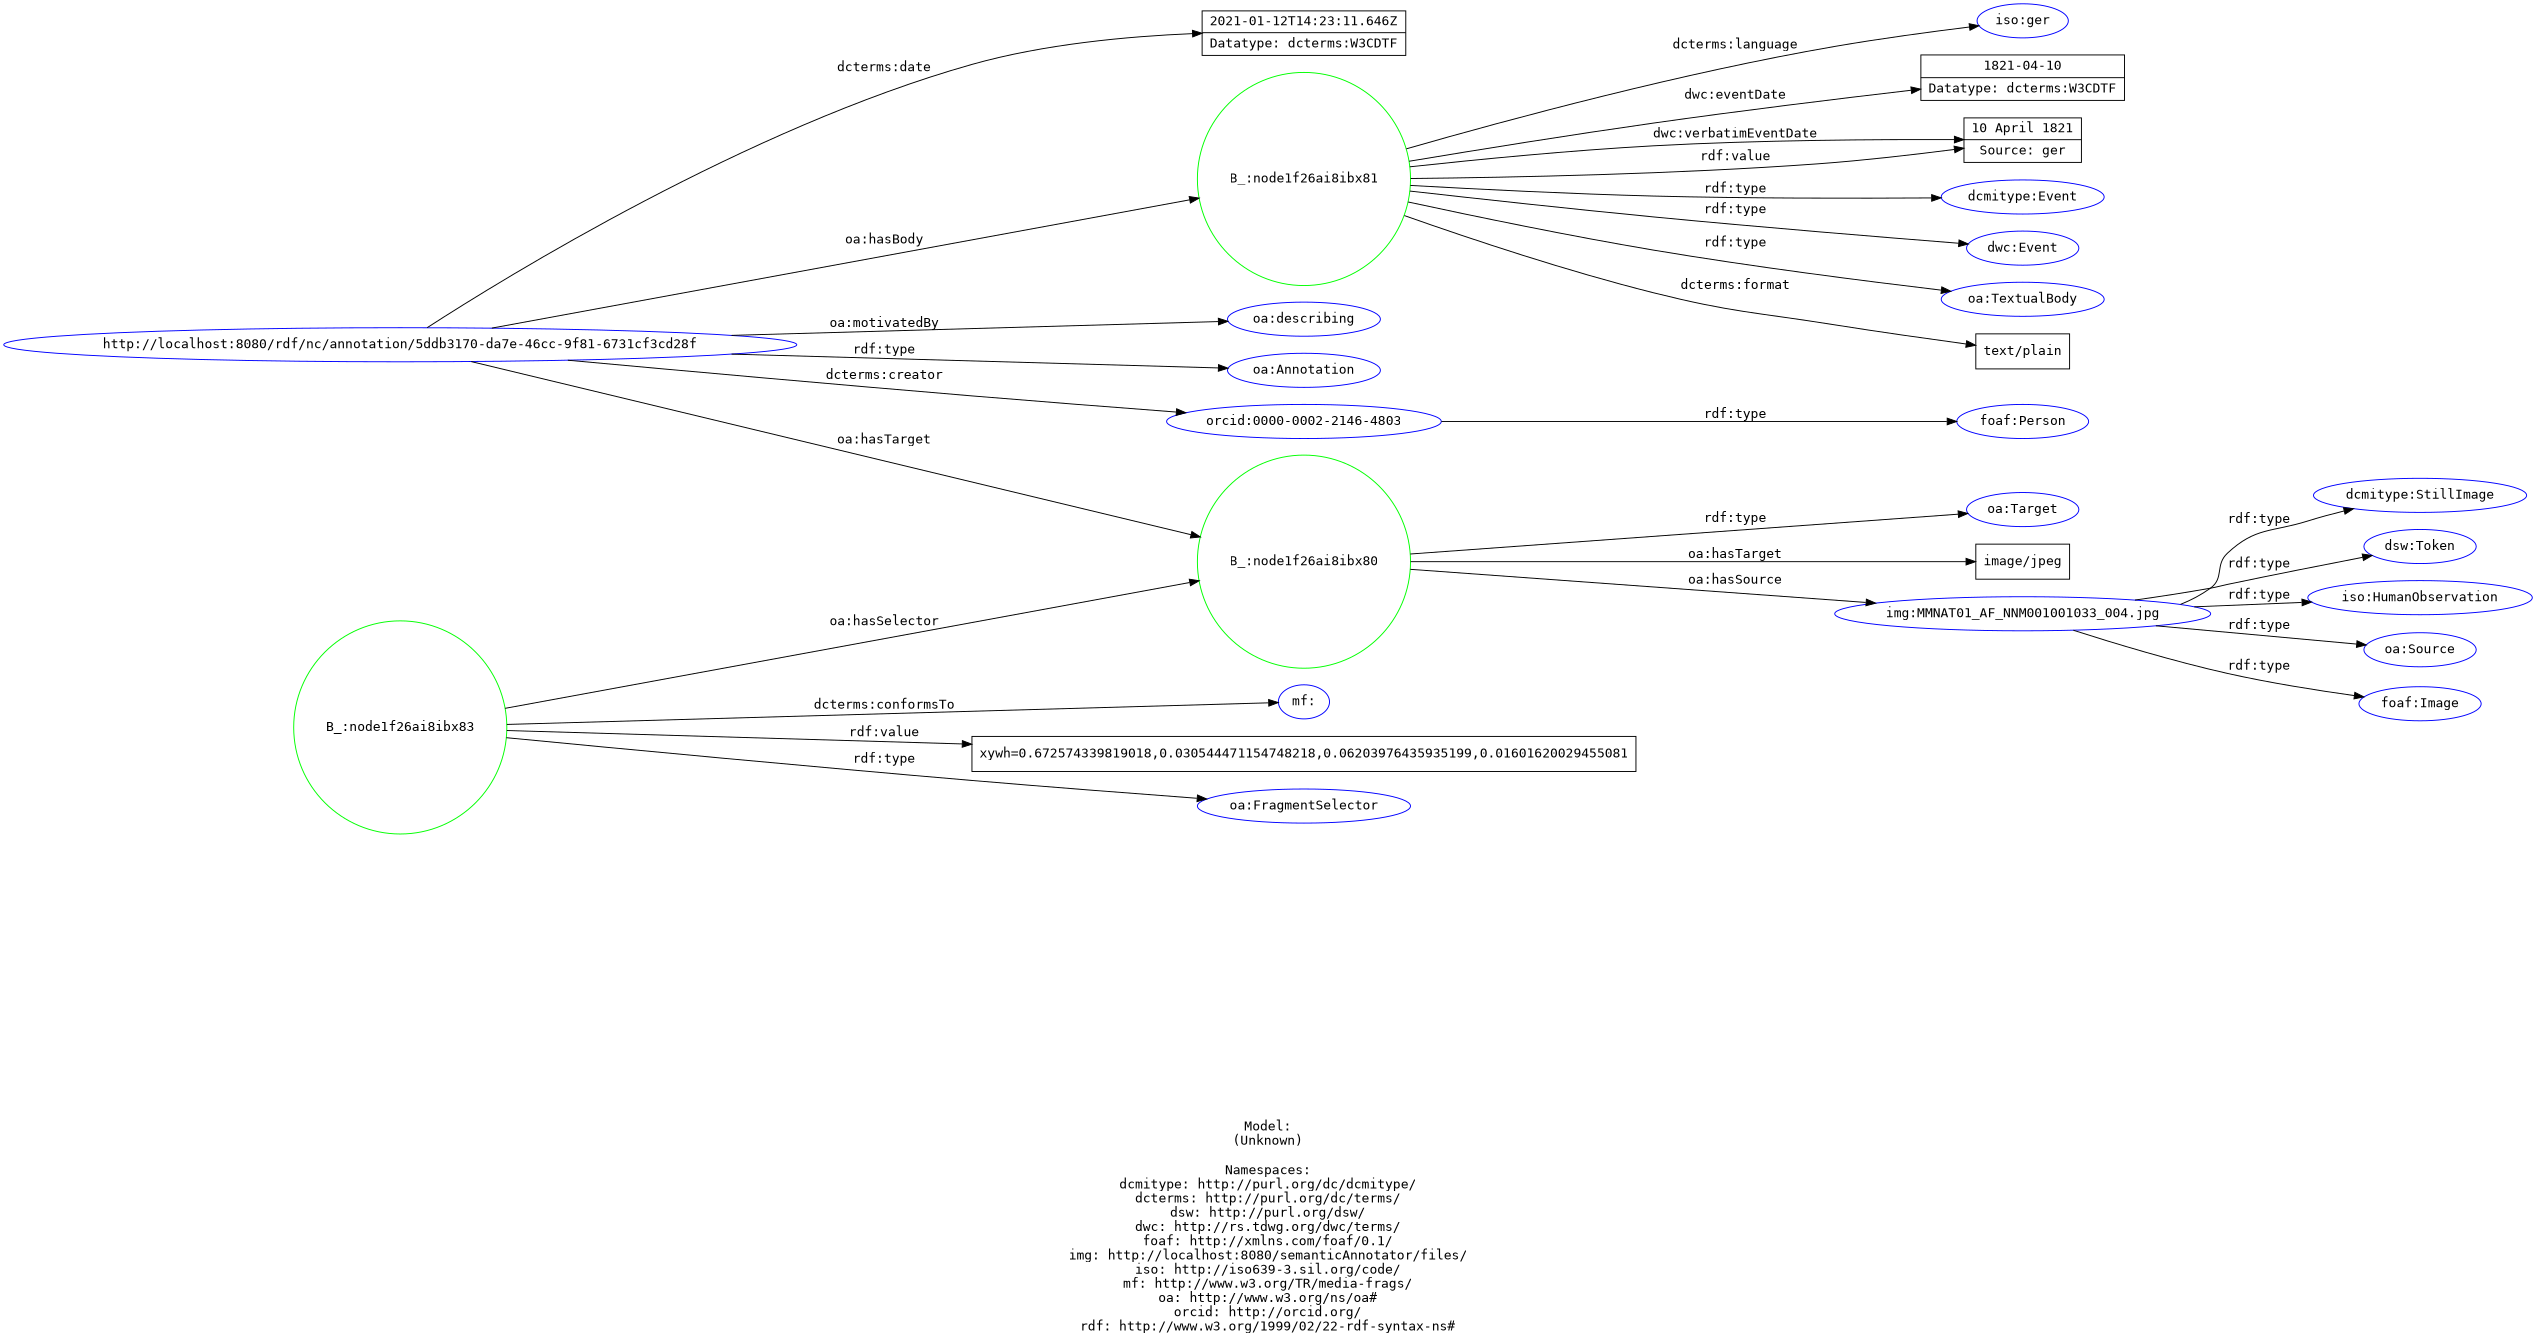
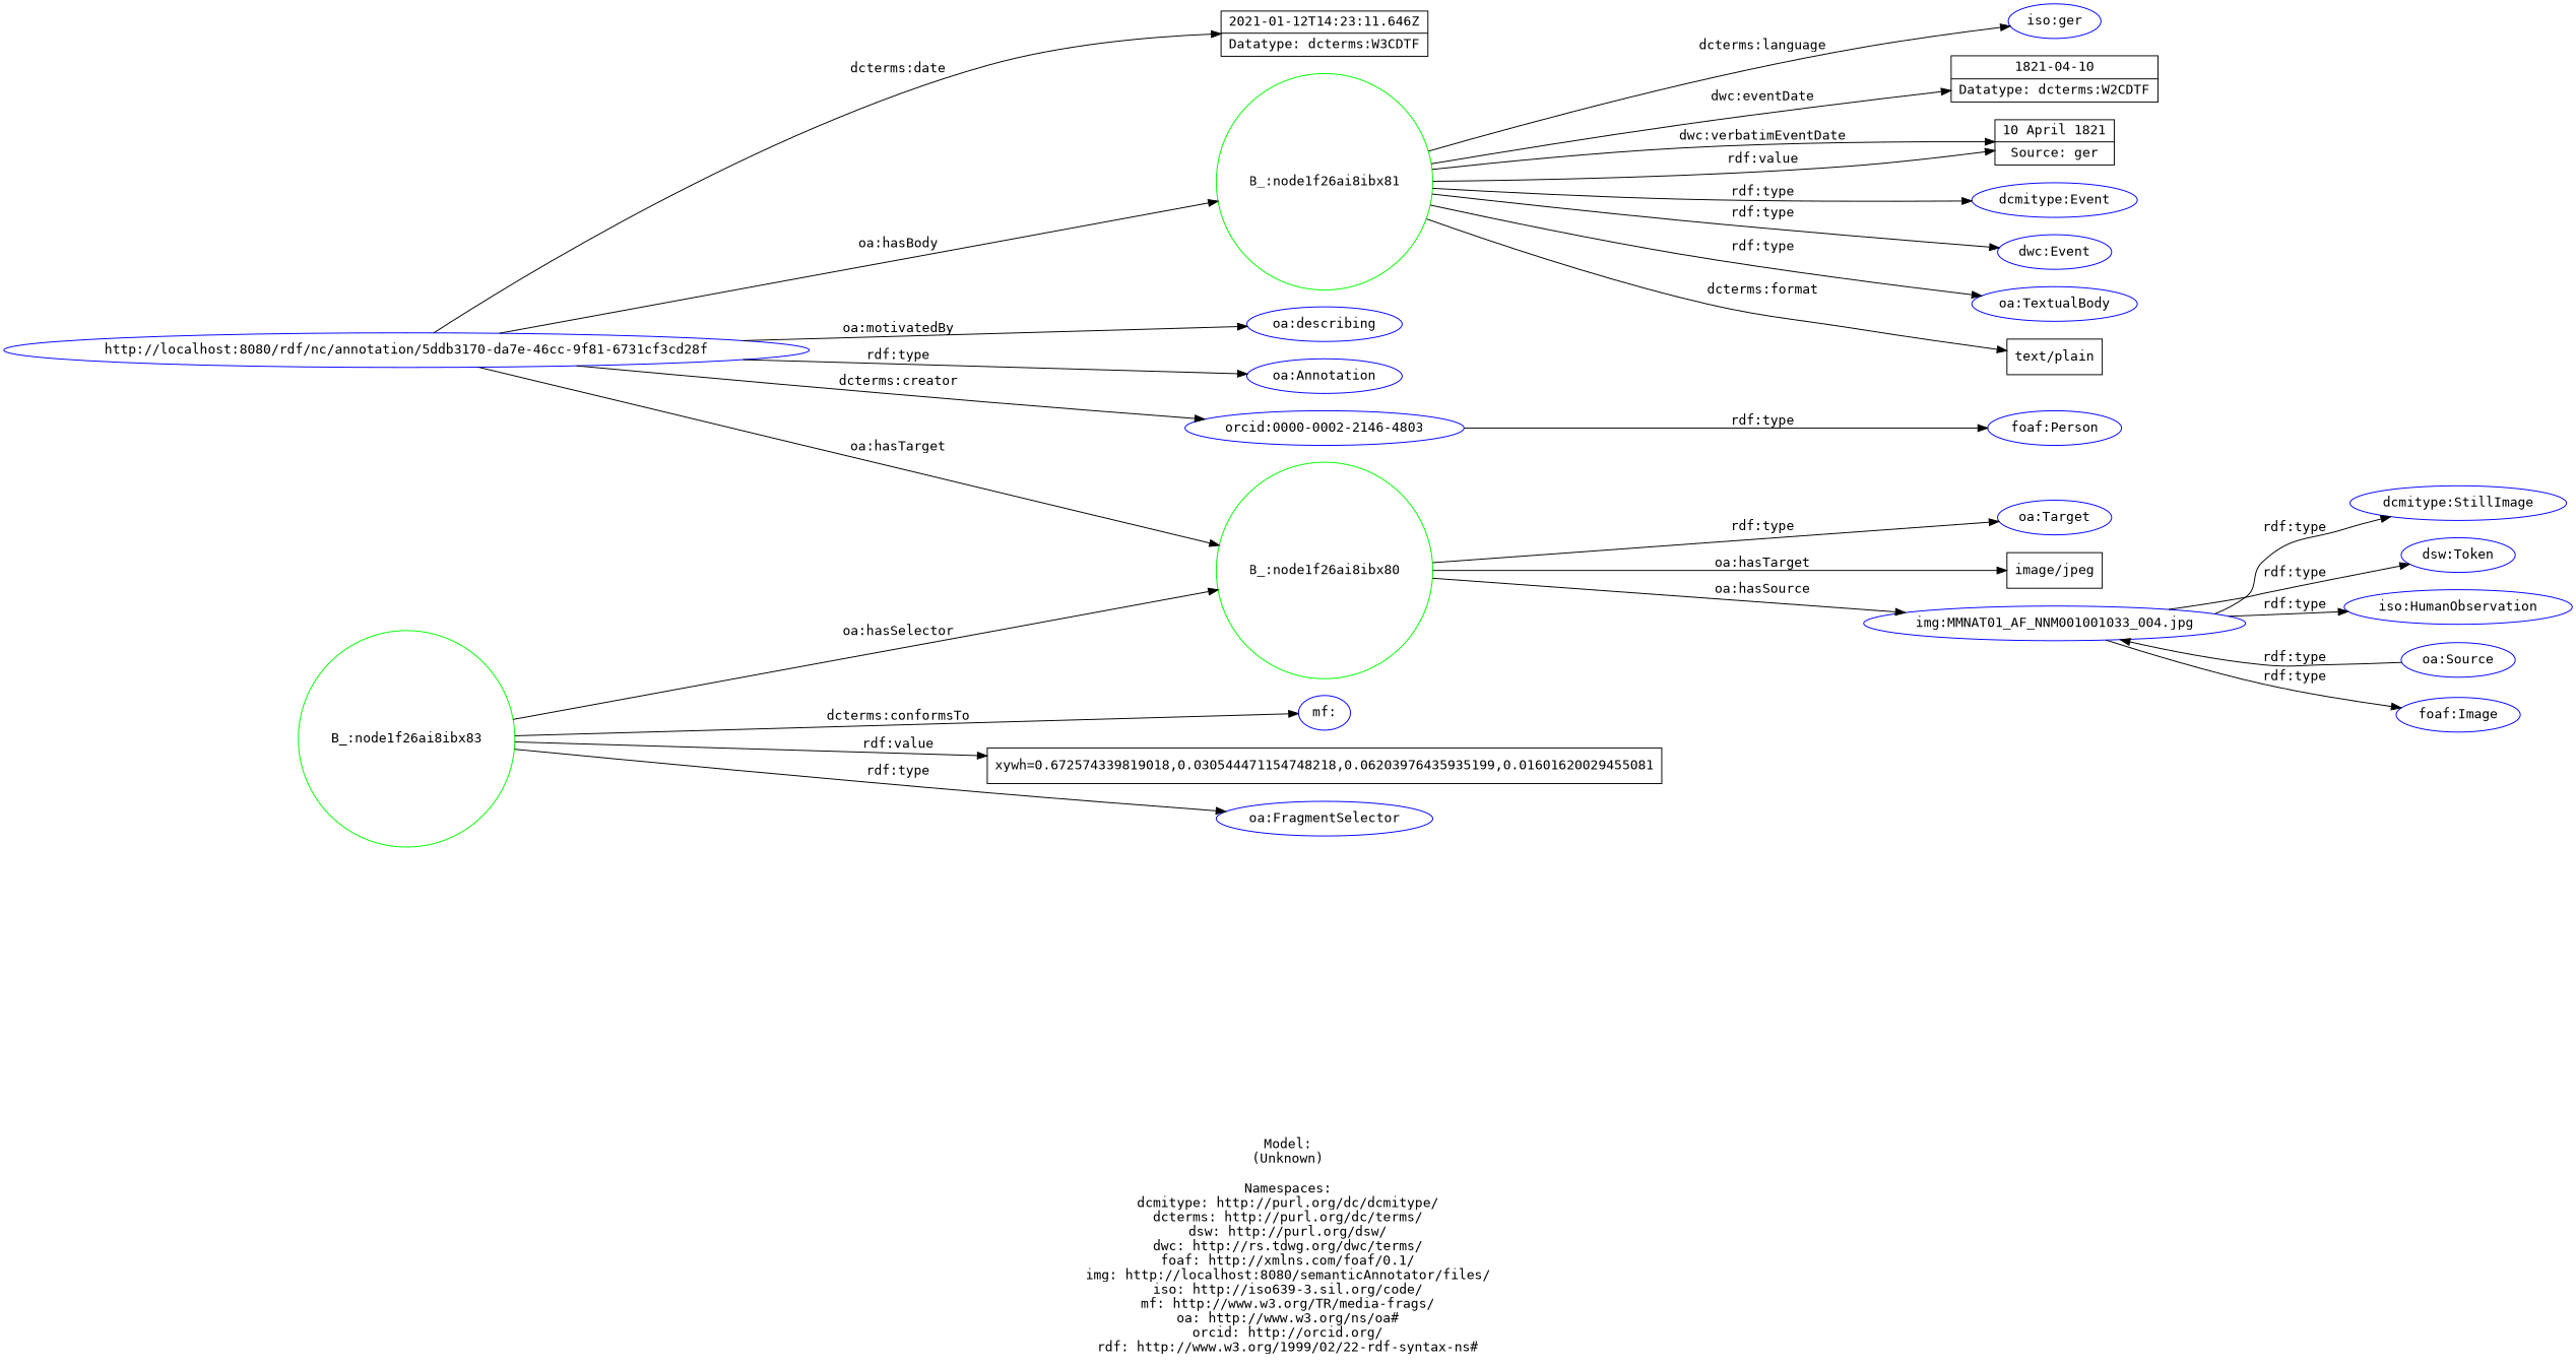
  digraph {
    fontname="DejaVu Sans Mono"
    label="\n\nModel:\n(Unknown)\n\nNamespaces:\ndcmitype: http://purl.org/dc/dcmitype/\ndcterms: http://purl.org/dc/terms/\ndsw: http://purl.org/dsw/\ndwc: http://rs.tdwg.org/dwc/terms/\nfoaf: http://xmlns.com/foaf/0.1/\nimg: http://localhost:8080/semanticAnnotator/files/\niso: http://iso639-3.sil.org/code/\nmf: http://www.w3.org/TR/media-frags/\noa: http://www.w3.org/ns/oa#\norcid: http://orcid.org/\nrdf: http://www.w3.org/1999/02/22-rdf-syntax-ns#\n"
    rankdir=LR
    node [color=blue fontname="DejaVu Sans Mono" shape=ellipse]
    edge [fontname="DejaVu Sans Mono"]
    n1 [label="http://localhost:8080/rdf/nc/annotation/5ddb3170-da7e-46cc-9f81-6731cf3cd28f"]
    n2 [label="oa:Annotation"]
    n3 [label="orcid:0000-0002-2146-4803"]
    n4 [label="2021-01-12T14:23:11.646Z|Datatype: dcterms:W3CDTF" shape=record color=""]
    "B_:node1f26ai8ibx81" [color=green shape=circle]
    "B_:node1f26ai8ibx80" [color=green shape=circle]
    n7 [label="oa:describing"]
    n8 [label="foaf:Person"]
    n9 [label="dcmitype:Event"]
    n10 [label="dwc:Event"]
    n11 [label="oa:TextualBody"]
    n12 [label="text/plain" shape=record color=""]
    n13 [label="iso:ger"]
-   n14 [label="1821-04-10|Datatype: dcterms:W3CDTF" shape=record color=""]
+   n14 [label="1821-04-10|Datatype: dcterms:W2CDTF" shape=record color=""]
    n15 [label="10 April 1821|Source: ger" shape=record color=""]
    n16 [label="oa:Target"]
    n17 [label="image/jpeg" shape=record color=""]
    n18 [label="img:MMNAT01_AF_NNM001001033_004.jpg"]
    "B_:node1f26ai8ibx83" [color=green shape=circle]
    n20 [label="oa:FragmentSelector"]
    n21 [label="mf:"]
    n22 [label="xywh=0.672574339819018,0.030544471154748218,0.06203976435935199,0.01601620029455081" shape=record color=""]
    n23 [label="dcmitype:StillImage"]
    n24 [label="dsw:Token"]
    n25 [label="iso:HumanObservation"]
    n26 [label="oa:Source"]
    n27 [label="foaf:Image"]
    n1 -> n2 [label="rdf:type"]
    n1 -> n3 [label="dcterms:creator"]
    n1 -> n4 [label="dcterms:date"]
    n1 -> "B_:node1f26ai8ibx81" [label="oa:hasBody"]
    n1 -> "B_:node1f26ai8ibx80" [label="oa:hasTarget"]
    n1 -> n7 [label="oa:motivatedBy"]
    n3 -> n8 [label="rdf:type"]
    "B_:node1f26ai8ibx81" -> n9 [label="rdf:type"]
    "B_:node1f26ai8ibx81" -> n10 [label="rdf:type"]
    "B_:node1f26ai8ibx81" -> n11 [label="rdf:type"]
    "B_:node1f26ai8ibx81" -> n12 [label="dcterms:format"]
    "B_:node1f26ai8ibx81" -> n13 [label="dcterms:language"]
    "B_:node1f26ai8ibx81" -> n14 [label="dwc:eventDate"]
    "B_:node1f26ai8ibx81" -> n15 [label="dwc:verbatimEventDate"]
    "B_:node1f26ai8ibx81" -> n15 [label="rdf:value"]
    "B_:node1f26ai8ibx80" -> n16 [label="rdf:type"]
    "B_:node1f26ai8ibx80" -> n17 [label="oa:hasTarget"]
    "B_:node1f26ai8ibx80" -> n18 [label="oa:hasSource"]
    n18 -> n23 [label="rdf:type"]
    n18 -> n24 [label="rdf:type"]
    n18 -> n25 [label="rdf:type"]
-   n18 -> n26 [label="rdf:type"]
+   n26 -> n18 [label="rdf:type"]
    n18 -> n27 [label="rdf:type"]
    "B_:node1f26ai8ibx83" -> "B_:node1f26ai8ibx80" [label="oa:hasSelector"]
    "B_:node1f26ai8ibx83" -> n20 [label="rdf:type"]
    "B_:node1f26ai8ibx83" -> n21 [label="dcterms:conformsTo"]
    "B_:node1f26ai8ibx83" -> n22 [label="rdf:value"]
  }
